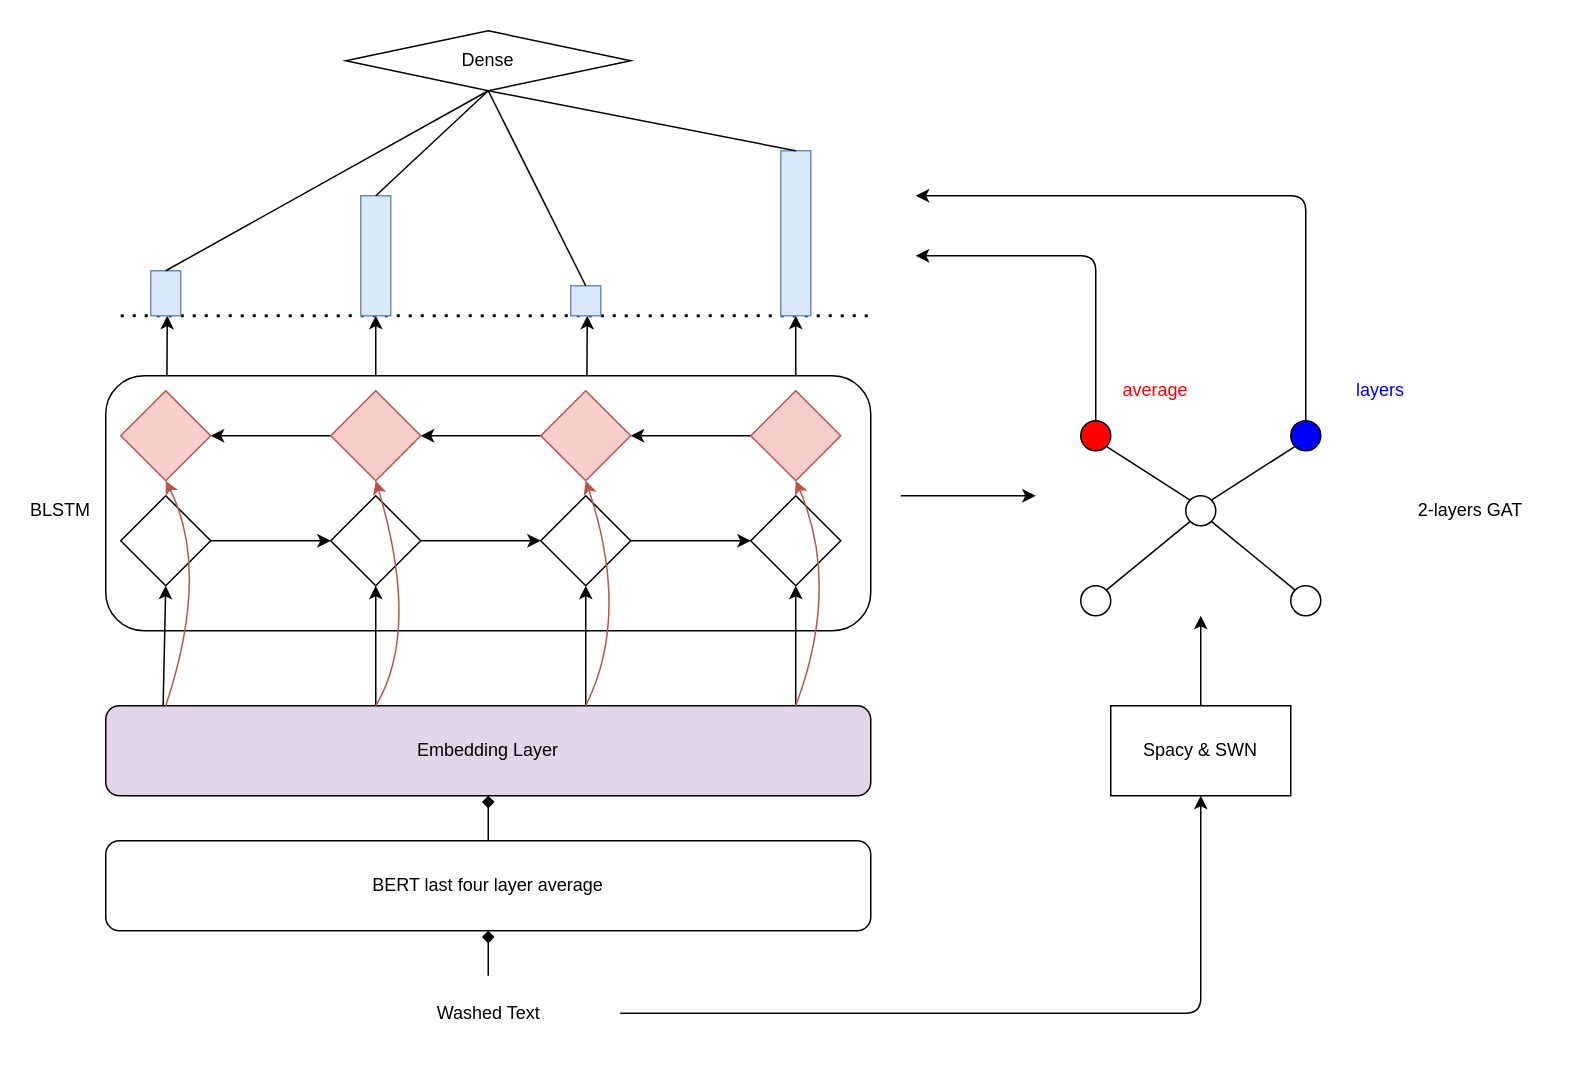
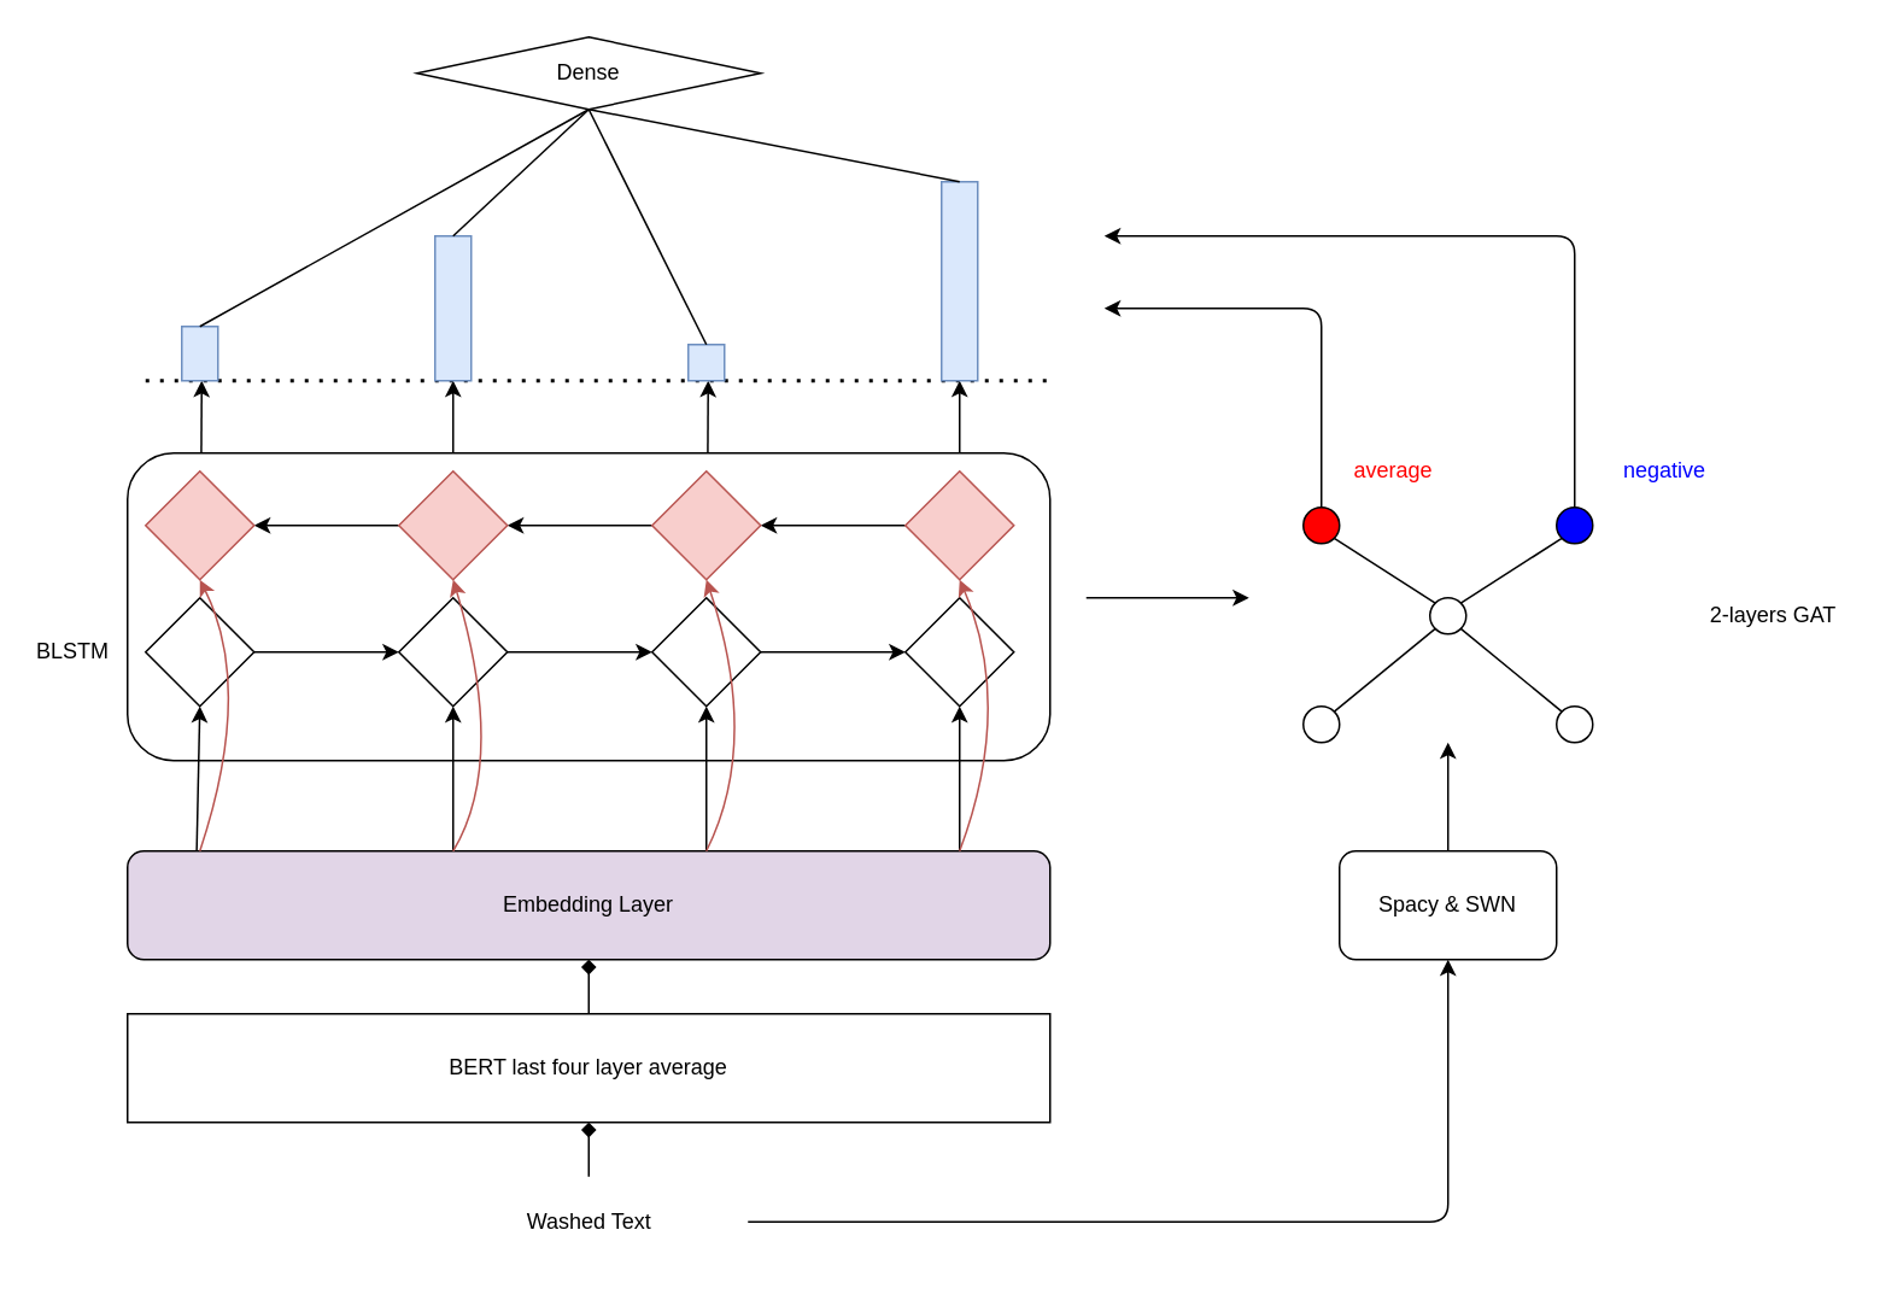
  <mxCell id="0" />
  <mxCell id="1" parent="0" />
  <mxCell id="2" value="" style="rounded=1;whiteSpace=wrap;html=1;" vertex="1" parent="1"><mxGeometry x="70" y="250" width="510" height="170" as="geometry" /></mxCell>
  <mxCell id="3" value="" style="edgeStyle=orthogonalEdgeStyle;rounded=0;orthogonalLoop=1;jettySize=auto;html=1;" edge="1" parent="1" source="4" target="6"><mxGeometry relative="1" as="geometry" /></mxCell>
  <mxCell id="4" value="" style="rhombus;whiteSpace=wrap;html=1;" vertex="1" parent="1"><mxGeometry x="80" y="330" width="60" height="60" as="geometry" /></mxCell>
  <mxCell id="5" value="" style="edgeStyle=orthogonalEdgeStyle;rounded=0;orthogonalLoop=1;jettySize=auto;html=1;" edge="1" parent="1" source="6" target="8"><mxGeometry relative="1" as="geometry" /></mxCell>
  <mxCell id="6" value="" style="rhombus;whiteSpace=wrap;html=1;" vertex="1" parent="1"><mxGeometry x="220" y="330" width="60" height="60" as="geometry" /></mxCell>
  <mxCell id="7" value="" style="edgeStyle=orthogonalEdgeStyle;rounded=0;orthogonalLoop=1;jettySize=auto;html=1;" edge="1" parent="1" source="8" target="9"><mxGeometry relative="1" as="geometry" /></mxCell>
  <mxCell id="8" value="" style="rhombus;whiteSpace=wrap;html=1;" vertex="1" parent="1"><mxGeometry x="360" y="330" width="60" height="60" as="geometry" /></mxCell>
  <mxCell id="9" value="" style="rhombus;whiteSpace=wrap;html=1;" vertex="1" parent="1"><mxGeometry x="500" y="330" width="60" height="60" as="geometry" /></mxCell>
  <mxCell id="10" value="" style="edgeStyle=orthogonalEdgeStyle;rounded=0;orthogonalLoop=1;jettySize=auto;html=1;" edge="1" parent="1" source="11" target="13"><mxGeometry relative="1" as="geometry" /></mxCell>
  <mxCell id="11" value="" style="rhombus;whiteSpace=wrap;html=1;fillColor=#f8cecc;strokeColor=#b85450;" vertex="1" parent="1"><mxGeometry x="500" y="260" width="60" height="60" as="geometry" /></mxCell>
  <mxCell id="12" value="" style="edgeStyle=orthogonalEdgeStyle;rounded=0;orthogonalLoop=1;jettySize=auto;html=1;" edge="1" parent="1" source="13" target="15"><mxGeometry relative="1" as="geometry" /></mxCell>
  <mxCell id="13" value="" style="rhombus;whiteSpace=wrap;html=1;fillColor=#f8cecc;strokeColor=#b85450;" vertex="1" parent="1"><mxGeometry x="360" y="260" width="60" height="60" as="geometry" /></mxCell>
  <mxCell id="14" value="" style="edgeStyle=orthogonalEdgeStyle;rounded=0;orthogonalLoop=1;jettySize=auto;html=1;" edge="1" parent="1" source="15" target="16"><mxGeometry relative="1" as="geometry" /></mxCell>
  <mxCell id="15" value="" style="rhombus;whiteSpace=wrap;html=1;fillColor=#f8cecc;strokeColor=#b85450;" vertex="1" parent="1"><mxGeometry x="220" y="260" width="60" height="60" as="geometry" /></mxCell>
  <mxCell id="16" value="" style="rhombus;whiteSpace=wrap;html=1;fillColor=#f8cecc;strokeColor=#b85450;" vertex="1" parent="1"><mxGeometry x="80" y="260" width="60" height="60" as="geometry" /></mxCell>
  <mxCell id="17" value="Embedding Layer" style="rounded=1;whiteSpace=wrap;html=1;fillColor=#e1d5e7;" vertex="1" parent="1"><mxGeometry x="70" y="470" width="510" height="60" as="geometry" /></mxCell>
  <mxCell id="18" value="" style="edgeStyle=orthogonalEdgeStyle;rounded=0;orthogonalLoop=1;jettySize=auto;html=1;endArrow=diamond;" edge="1" parent="1" source="19" target="17"><mxGeometry relative="1" as="geometry" /></mxCell>
- <mxCell id="19" value="BERT last four layer average" style="whiteSpace=wrap;html=1;rounded=1;" vertex="1" parent="1"><mxGeometry x="70" y="560" width="510" height="60" as="geometry" /></mxCell>
+ <mxCell id="19" value="BERT last four layer average" style="rounded=0;whiteSpace=wrap;html=1;" vertex="1" parent="1"><mxGeometry x="70" y="560" width="510" height="60" as="geometry" /></mxCell>
  <mxCell id="20" value="" style="endArrow=classic;html=1;entryX=0.5;entryY=1;entryDx=0;entryDy=0;exitX=0.075;exitY=0;exitDx=0;exitDy=0;exitPerimeter=0;" edge="1" parent="1" source="17" target="4"><mxGeometry width="50" height="50" relative="1" as="geometry"><mxPoint x="120" y="470" as="sourcePoint" /><mxPoint x="170" y="420" as="targetPoint" /><Array as="points" /></mxGeometry></mxCell>
  <mxCell id="21" value="" style="curved=1;endArrow=classic;html=1;entryX=0.5;entryY=1;entryDx=0;entryDy=0;fillColor=#f8cecc;strokeColor=#b85450;" edge="1" parent="1" target="16"><mxGeometry width="50" height="50" relative="1" as="geometry"><mxPoint x="110" y="470" as="sourcePoint" /><mxPoint x="130" y="420" as="targetPoint" /><Array as="points"><mxPoint x="140" y="380" /></Array></mxGeometry></mxCell>
  <mxCell id="22" value="" style="endArrow=classic;html=1;entryX=0.5;entryY=1;entryDx=0;entryDy=0;" edge="1" parent="1" target="6"><mxGeometry width="50" height="50" relative="1" as="geometry"><mxPoint x="250" y="470" as="sourcePoint" /><mxPoint x="270" y="420" as="targetPoint" /></mxGeometry></mxCell>
  <mxCell id="23" value="" style="endArrow=classic;html=1;entryX=0.5;entryY=1;entryDx=0;entryDy=0;" edge="1" parent="1" target="8"><mxGeometry width="50" height="50" relative="1" as="geometry"><mxPoint x="390" y="470" as="sourcePoint" /><mxPoint x="410" y="420" as="targetPoint" /></mxGeometry></mxCell>
  <mxCell id="24" value="" style="endArrow=classic;html=1;entryX=0.5;entryY=1;entryDx=0;entryDy=0;exitX=0.902;exitY=0;exitDx=0;exitDy=0;exitPerimeter=0;" edge="1" parent="1" source="17" target="9"><mxGeometry width="50" height="50" relative="1" as="geometry"><mxPoint x="530" y="450" as="sourcePoint" /><mxPoint x="560" y="420" as="targetPoint" /></mxGeometry></mxCell>
  <mxCell id="25" value="" style="curved=1;endArrow=classic;html=1;entryX=0.5;entryY=1;entryDx=0;entryDy=0;fillColor=#f8cecc;strokeColor=#b85450;" edge="1" parent="1" target="15"><mxGeometry width="50" height="50" relative="1" as="geometry"><mxPoint x="250" y="470" as="sourcePoint" /><mxPoint x="270" y="420" as="targetPoint" /><Array as="points"><mxPoint x="280" y="420" /></Array></mxGeometry></mxCell>
  <mxCell id="26" value="" style="curved=1;endArrow=classic;html=1;entryX=0.5;entryY=1;entryDx=0;entryDy=0;fillColor=#f8cecc;strokeColor=#b85450;" edge="1" parent="1" target="13"><mxGeometry width="50" height="50" relative="1" as="geometry"><mxPoint x="390" y="470" as="sourcePoint" /><mxPoint x="420" y="420" as="targetPoint" /><Array as="points"><mxPoint x="420" y="410" /></Array></mxGeometry></mxCell>
  <mxCell id="27" value="" style="curved=1;endArrow=classic;html=1;entryX=0.5;entryY=1;entryDx=0;entryDy=0;fillColor=#f8cecc;strokeColor=#b85450;" edge="1" parent="1" target="11"><mxGeometry width="50" height="50" relative="1" as="geometry"><mxPoint x="530" y="470" as="sourcePoint" /><mxPoint x="560" y="420" as="targetPoint" /><Array as="points"><mxPoint x="560" y="390" /></Array></mxGeometry></mxCell>
  <mxCell id="28" value="" style="edgeStyle=orthogonalEdgeStyle;rounded=0;orthogonalLoop=1;jettySize=auto;html=1;endArrow=diamond;" edge="1" parent="1" source="29" target="19"><mxGeometry relative="1" as="geometry" /></mxCell>
  <mxCell id="29" value="Washed Text" style="text;html=1;strokeColor=none;fillColor=none;align=center;verticalAlign=middle;whiteSpace=wrap;rounded=0;" vertex="1" parent="1"><mxGeometry x="237.5" y="650" width="175" height="50" as="geometry" /></mxCell>
- <mxCell id="30" value="Spacy &amp;amp; SWN" style="rounded=0;whiteSpace=wrap;html=1;" vertex="1" parent="1"><mxGeometry x="740" y="470" width="120" height="60" as="geometry" /></mxCell>
+ <mxCell id="30" value="Spacy &amp;amp; SWN" style="whiteSpace=wrap;html=1;rounded=1;" vertex="1" parent="1"><mxGeometry x="740" y="470" width="120" height="60" as="geometry" /></mxCell>
  <mxCell id="31" value="" style="endArrow=classic;html=1;entryX=0.5;entryY=1;entryDx=0;entryDy=0;" edge="1" parent="1" target="30"><mxGeometry width="50" height="50" relative="1" as="geometry"><mxPoint x="413" y="675" as="sourcePoint" /><mxPoint x="650" y="610" as="targetPoint" /><Array as="points"><mxPoint x="800" y="675" /></Array></mxGeometry></mxCell>
  <mxCell id="32" value="" style="ellipse;whiteSpace=wrap;html=1;aspect=fixed;fillColor=#FF0000;" vertex="1" parent="1"><mxGeometry x="720" y="280" width="20" height="20" as="geometry" /></mxCell>
  <mxCell id="33" value="" style="ellipse;whiteSpace=wrap;html=1;aspect=fixed;fillColor=#0000FF;" vertex="1" parent="1"><mxGeometry x="860" y="280" width="20" height="20" as="geometry" /></mxCell>
  <mxCell id="34" value="" style="ellipse;whiteSpace=wrap;html=1;aspect=fixed;fillColor=#FFFFFF;" vertex="1" parent="1"><mxGeometry x="720" y="390" width="20" height="20" as="geometry" /></mxCell>
  <mxCell id="35" value="" style="ellipse;whiteSpace=wrap;html=1;aspect=fixed;fillColor=#FFFFFF;" vertex="1" parent="1"><mxGeometry x="790" y="330" width="20" height="20" as="geometry" /></mxCell>
  <mxCell id="36" value="" style="ellipse;whiteSpace=wrap;html=1;aspect=fixed;fillColor=#FFFFFF;" vertex="1" parent="1"><mxGeometry x="860" y="390" width="20" height="20" as="geometry" /></mxCell>
  <mxCell id="37" value="" style="endArrow=none;html=1;exitX=0;exitY=0;exitDx=0;exitDy=0;entryX=1;entryY=1;entryDx=0;entryDy=0;" edge="1" parent="1" source="35" target="32"><mxGeometry width="50" height="50" relative="1" as="geometry"><mxPoint x="620" y="350" as="sourcePoint" /><mxPoint x="670" y="300" as="targetPoint" /></mxGeometry></mxCell>
  <mxCell id="38" value="" style="endArrow=none;html=1;entryX=0;entryY=1;entryDx=0;entryDy=0;exitX=1;exitY=0;exitDx=0;exitDy=0;" edge="1" parent="1" source="34" target="35"><mxGeometry width="50" height="50" relative="1" as="geometry"><mxPoint x="650" y="380" as="sourcePoint" /><mxPoint x="700" y="330" as="targetPoint" /></mxGeometry></mxCell>
  <mxCell id="39" value="" style="endArrow=none;html=1;exitX=1;exitY=0;exitDx=0;exitDy=0;entryX=0;entryY=1;entryDx=0;entryDy=0;" edge="1" parent="1" source="35" target="33"><mxGeometry width="50" height="50" relative="1" as="geometry"><mxPoint x="650" y="370" as="sourcePoint" /><mxPoint x="700" y="320" as="targetPoint" /></mxGeometry></mxCell>
  <mxCell id="40" value="" style="endArrow=none;html=1;entryX=1;entryY=1;entryDx=0;entryDy=0;exitX=0;exitY=0;exitDx=0;exitDy=0;" edge="1" parent="1" source="36" target="35"><mxGeometry width="50" height="50" relative="1" as="geometry"><mxPoint x="630" y="380" as="sourcePoint" /><mxPoint x="680" y="330" as="targetPoint" /></mxGeometry></mxCell>
- <mxCell id="41" value="BLSTM" style="text;html=1;strokeColor=none;fillColor=none;align=center;verticalAlign=middle;whiteSpace=wrap;rounded=0;" vertex="1" parent="1"><mxGeometry x="20" y="315" width="40" height="50" as="geometry" /></mxCell>
+ <mxCell id="41" value="BLSTM" style="text;html=1;strokeColor=none;fillColor=none;align=center;verticalAlign=middle;whiteSpace=wrap;rounded=0;" vertex="1" parent="1"><mxGeometry x="20" y="335" width="40" height="50" as="geometry" /></mxCell>
  <mxCell id="42" value="" style="endArrow=classic;html=1;exitX=0.5;exitY=0;exitDx=0;exitDy=0;" edge="1" parent="1" source="30"><mxGeometry width="50" height="50" relative="1" as="geometry"><mxPoint x="660" y="510" as="sourcePoint" /><mxPoint x="800" y="410" as="targetPoint" /></mxGeometry></mxCell>
  <mxCell id="43" value="2-layers GAT" style="text;html=1;strokeColor=none;fillColor=none;align=center;verticalAlign=middle;whiteSpace=wrap;rounded=0;" vertex="1" parent="1"><mxGeometry x="930" y="307.5" width="100" height="65" as="geometry" /></mxCell>
  <mxCell id="44" value="" style="endArrow=classic;html=1;" edge="1" parent="1"><mxGeometry width="50" height="50" relative="1" as="geometry"><mxPoint x="600" y="330" as="sourcePoint" /><mxPoint x="690" y="330" as="targetPoint" /><Array as="points"><mxPoint x="670" y="330" /></Array></mxGeometry></mxCell>
  <mxCell id="45" value="" style="endArrow=none;dashed=1;html=1;dashPattern=1 3;strokeWidth=2;" edge="1" parent="1"><mxGeometry width="50" height="50" relative="1" as="geometry"><mxPoint x="80" y="210" as="sourcePoint" /><mxPoint x="580" y="210" as="targetPoint" /></mxGeometry></mxCell>
  <mxCell id="46" value="" style="endArrow=classic;html=1;exitX=0.08;exitY=0;exitDx=0;exitDy=0;exitPerimeter=0;" edge="1" parent="1" source="2"><mxGeometry width="50" height="50" relative="1" as="geometry"><mxPoint x="110" y="240" as="sourcePoint" /><mxPoint x="111" y="210" as="targetPoint" /></mxGeometry></mxCell>
  <mxCell id="47" value="" style="endArrow=classic;html=1;exitX=0.353;exitY=0;exitDx=0;exitDy=0;exitPerimeter=0;" edge="1" parent="1" source="2"><mxGeometry width="50" height="50" relative="1" as="geometry"><mxPoint x="230" y="260" as="sourcePoint" /><mxPoint x="250" y="210" as="targetPoint" /></mxGeometry></mxCell>
  <mxCell id="48" value="" style="endArrow=classic;html=1;exitX=0.629;exitY=0;exitDx=0;exitDy=0;exitPerimeter=0;" edge="1" parent="1" source="2"><mxGeometry width="50" height="50" relative="1" as="geometry"><mxPoint x="370" y="250" as="sourcePoint" /><mxPoint x="391" y="210" as="targetPoint" /></mxGeometry></mxCell>
  <mxCell id="49" value="" style="endArrow=classic;html=1;" edge="1" parent="1"><mxGeometry width="50" height="50" relative="1" as="geometry"><mxPoint x="530" y="250" as="sourcePoint" /><mxPoint x="530" y="210" as="targetPoint" /></mxGeometry></mxCell>
  <mxCell id="50" value="" style="rounded=0;whiteSpace=wrap;html=1;fillColor=#dae8fc;strokeColor=#6c8ebf;" vertex="1" parent="1"><mxGeometry x="100" y="180" width="20" height="30" as="geometry" /></mxCell>
  <mxCell id="51" value="" style="rounded=0;whiteSpace=wrap;html=1;fillColor=#dae8fc;strokeColor=#6c8ebf;" vertex="1" parent="1"><mxGeometry x="240" y="130" width="20" height="80" as="geometry" /></mxCell>
  <mxCell id="52" value="" style="rounded=0;whiteSpace=wrap;html=1;fillColor=#dae8fc;strokeColor=#6c8ebf;" vertex="1" parent="1"><mxGeometry x="380" y="190" width="20" height="20" as="geometry" /></mxCell>
  <mxCell id="53" value="" style="rounded=0;whiteSpace=wrap;html=1;fillColor=#dae8fc;strokeColor=#6c8ebf;" vertex="1" parent="1"><mxGeometry x="520" y="100" width="20" height="110" as="geometry" /></mxCell>
  <mxCell id="54" value="" style="endArrow=classic;html=1;exitX=0.5;exitY=0;exitDx=0;exitDy=0;" edge="1" parent="1" source="32"><mxGeometry width="50" height="50" relative="1" as="geometry"><mxPoint x="730" y="270" as="sourcePoint" /><mxPoint x="610" y="170" as="targetPoint" /><Array as="points"><mxPoint x="730" y="170" /></Array></mxGeometry></mxCell>
  <mxCell id="55" value="" style="endArrow=classic;html=1;exitX=0.5;exitY=0;exitDx=0;exitDy=0;" edge="1" parent="1" source="33"><mxGeometry width="50" height="50" relative="1" as="geometry"><mxPoint x="910" y="200" as="sourcePoint" /><mxPoint x="610" y="130" as="targetPoint" /><Array as="points"><mxPoint x="870" y="130" /></Array></mxGeometry></mxCell>
  <mxCell id="56" value="Dense" style="rhombus;whiteSpace=wrap;html=1;fillColor=#FFFFFF;" vertex="1" parent="1"><mxGeometry x="230" y="20" width="190" height="40" as="geometry" /></mxCell>
  <mxCell id="57" value="" style="endArrow=none;html=1;exitX=0.5;exitY=0;exitDx=0;exitDy=0;entryX=0.5;entryY=1;entryDx=0;entryDy=0;" edge="1" parent="1" source="50" target="56"><mxGeometry width="50" height="50" relative="1" as="geometry"><mxPoint x="70" y="150" as="sourcePoint" /><mxPoint x="120" y="100" as="targetPoint" /></mxGeometry></mxCell>
  <mxCell id="58" value="" style="endArrow=none;html=1;exitX=0.5;exitY=0;exitDx=0;exitDy=0;entryX=0.5;entryY=1;entryDx=0;entryDy=0;" edge="1" parent="1" source="51" target="56"><mxGeometry width="50" height="50" relative="1" as="geometry"><mxPoint x="70" y="140" as="sourcePoint" /><mxPoint x="120" y="90" as="targetPoint" /></mxGeometry></mxCell>
  <mxCell id="59" value="" style="endArrow=none;html=1;exitX=0.5;exitY=0;exitDx=0;exitDy=0;entryX=0.5;entryY=1;entryDx=0;entryDy=0;" edge="1" parent="1" source="52" target="56"><mxGeometry width="50" height="50" relative="1" as="geometry"><mxPoint x="410" y="160" as="sourcePoint" /><mxPoint x="320" y="60" as="targetPoint" /></mxGeometry></mxCell>
  <mxCell id="60" value="" style="endArrow=none;html=1;exitX=0.5;exitY=0;exitDx=0;exitDy=0;entryX=0.5;entryY=1;entryDx=0;entryDy=0;" edge="1" parent="1" source="53" target="56"><mxGeometry width="50" height="50" relative="1" as="geometry"><mxPoint x="510" y="80" as="sourcePoint" /><mxPoint x="560" y="30" as="targetPoint" /></mxGeometry></mxCell>
  <mxCell id="61" value="&lt;font color=&quot;#ff0000&quot;&gt;average&lt;/font&gt;" style="text;html=1;strokeColor=none;fillColor=none;align=center;verticalAlign=middle;whiteSpace=wrap;rounded=0;" vertex="1" parent="1"><mxGeometry x="750" y="250" width="40" height="20" as="geometry" /></mxCell>
- <mxCell id="62" value="&lt;font color=&quot;#0000ff&quot;&gt;layers&lt;/font&gt;" style="text;html=1;strokeColor=none;fillColor=none;align=center;verticalAlign=middle;whiteSpace=wrap;rounded=0;" vertex="1" parent="1"><mxGeometry x="900" y="250" width="40" height="20" as="geometry" /></mxCell>
+ <mxCell id="62" value="&lt;font color=&quot;#0000ff&quot;&gt;negative&lt;/font&gt;" style="text;html=1;strokeColor=none;fillColor=none;align=center;verticalAlign=middle;whiteSpace=wrap;rounded=0;" vertex="1" parent="1"><mxGeometry x="900" y="250" width="40" height="20" as="geometry" /></mxCell>
